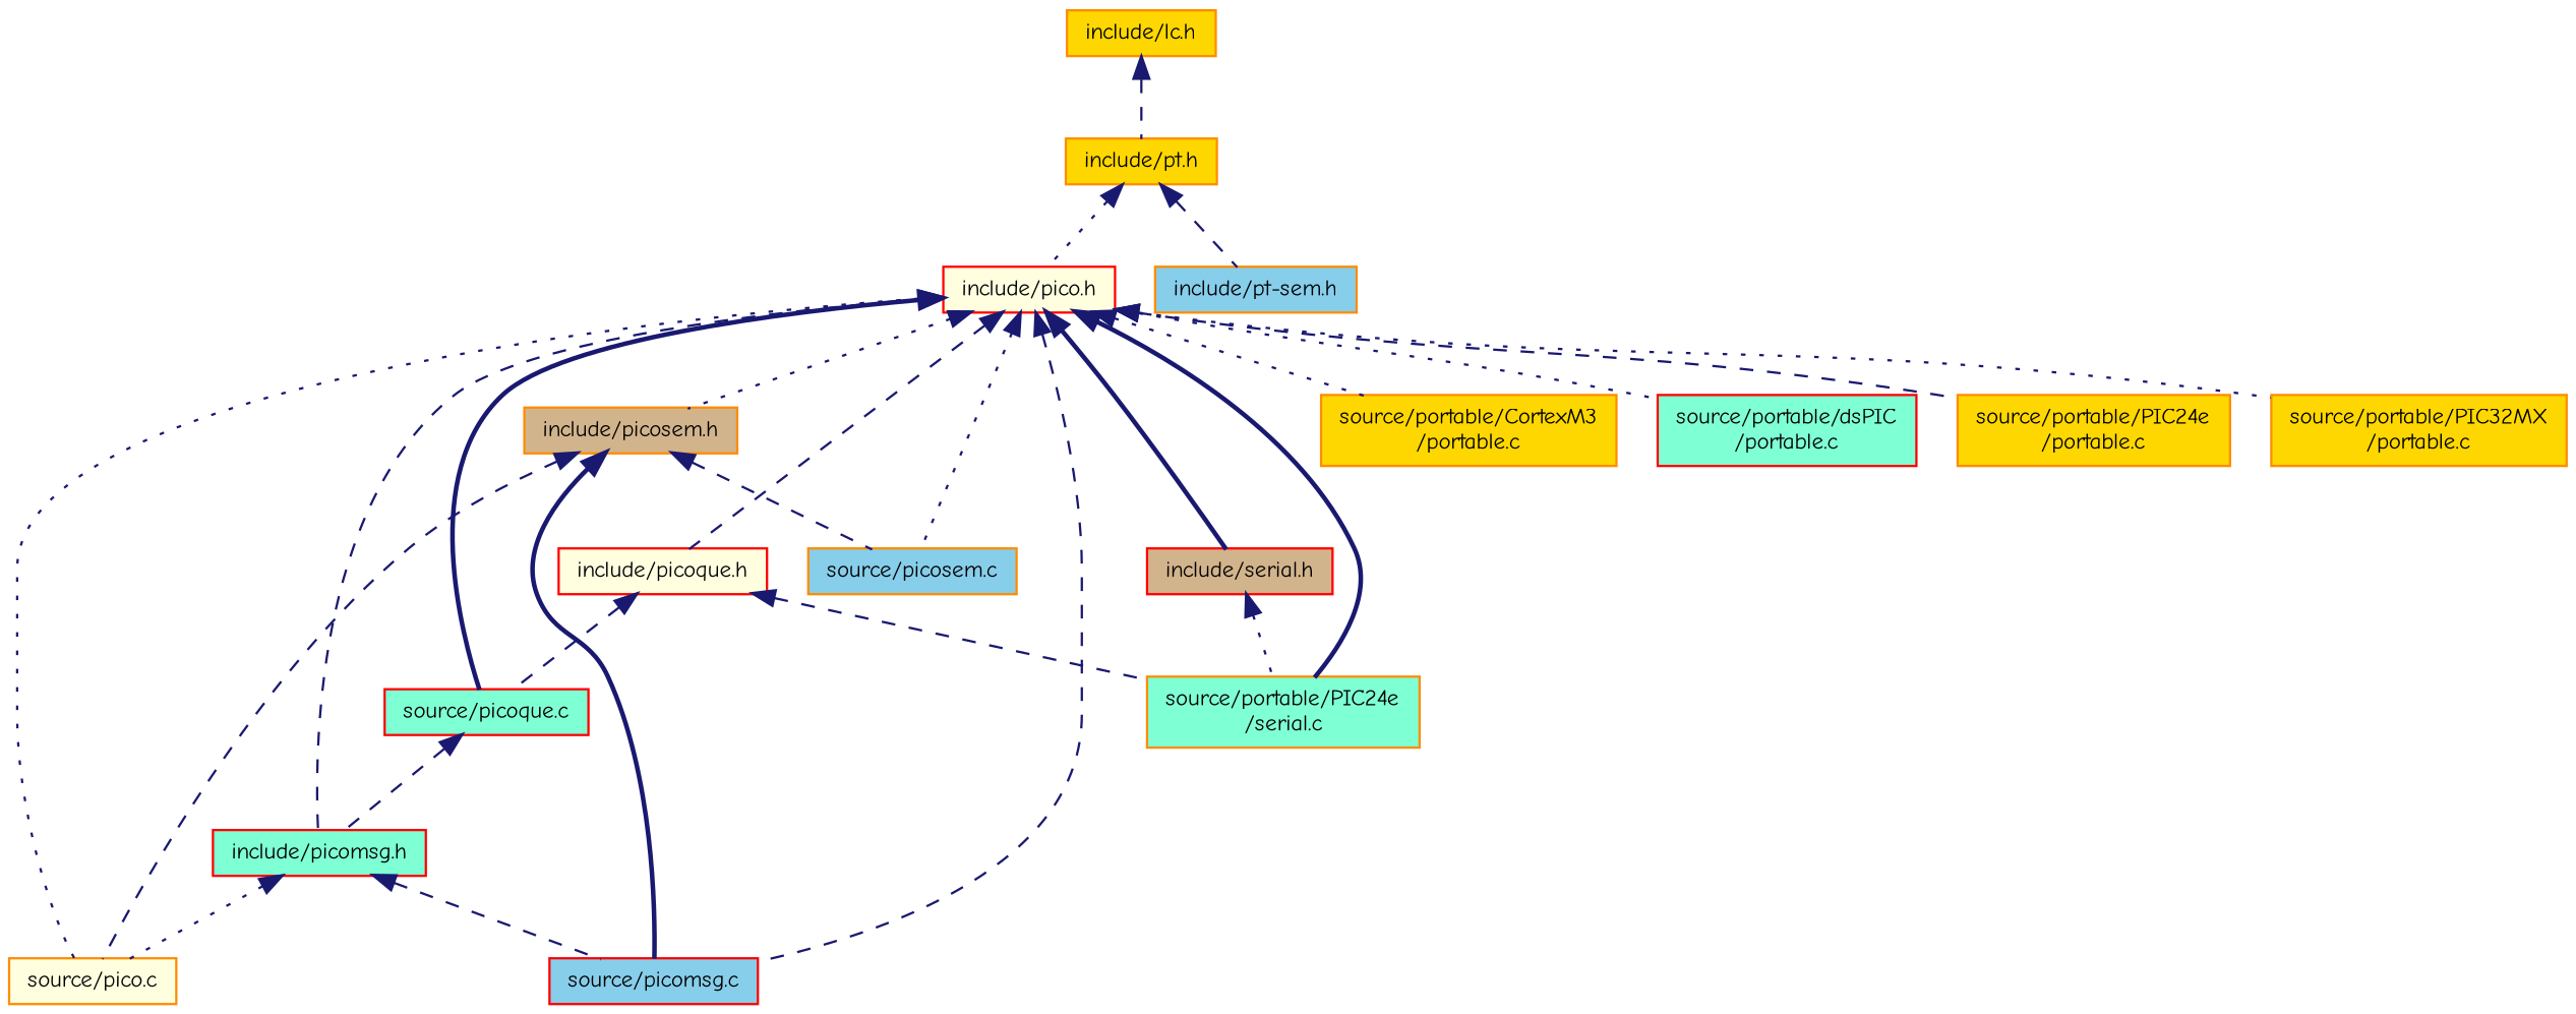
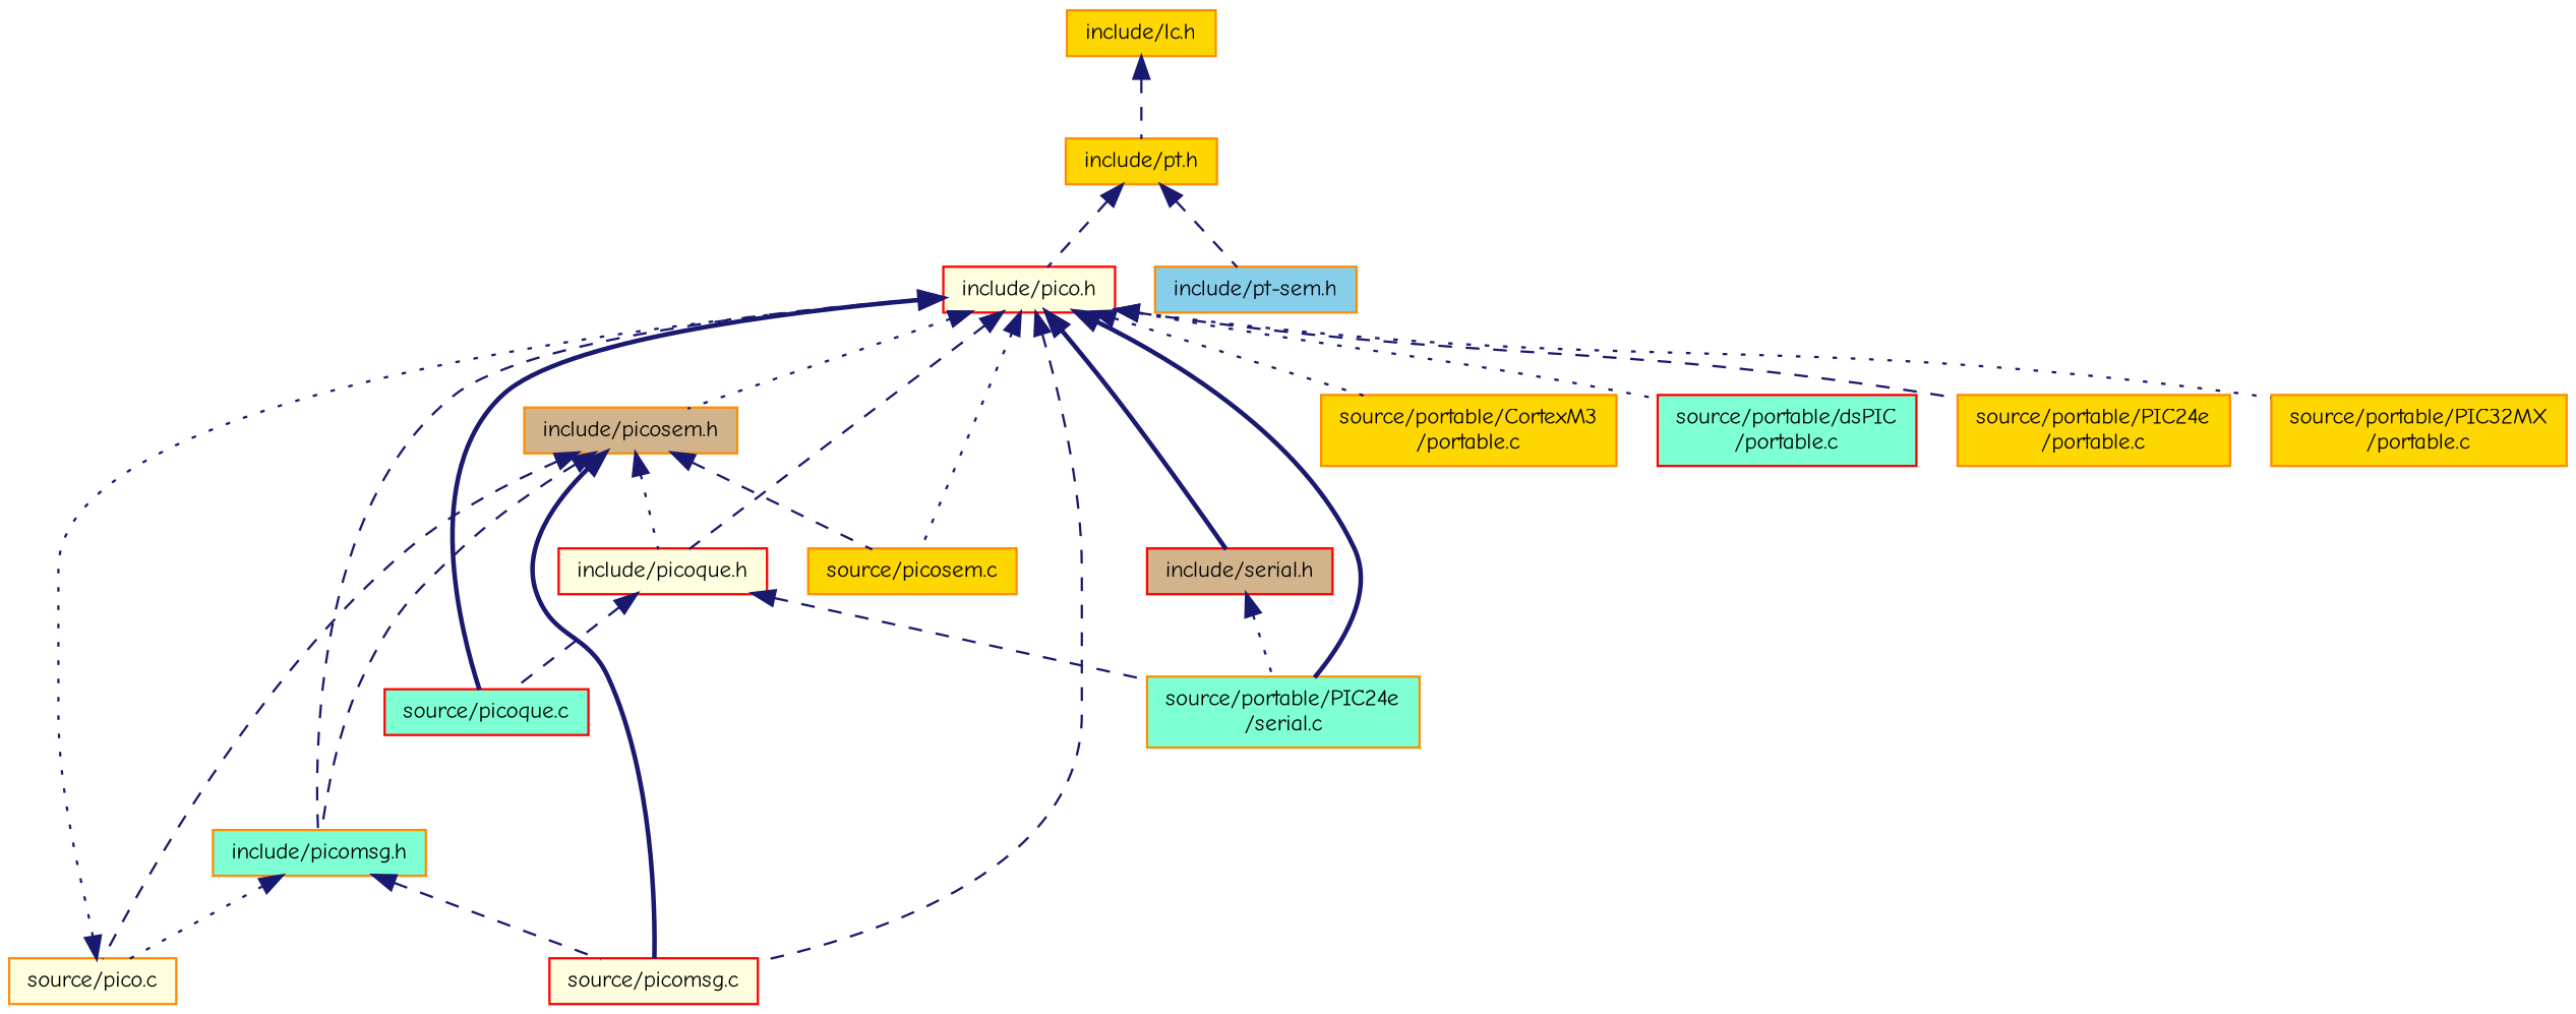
  digraph {
    fontname="Comic Neue"
    node [color=darkorange fillcolor=gold fontname="Comic Neue" fontsize=10 shape=record style=filled]
    edge [color=midnightblue dir=back fontname="Comic Neue" fontsize=10 labelfontname=Helvetica labelfontsize=10 style=dashed]
    n1 [fontcolor=black height=0.2 label="include/lc.h" width=0.4]
    n2 [height=0.2 label="include/pt.h" width=0.4]
    n3 [color=red fillcolor=lightyellow height=0.2 label="include/pico.h" width=0.4]
    n4 [fillcolor=skyblue height=0.2 label="include/pt-sem.h" width=0.4]
-   n5 [color=red fillcolor=aquamarine height=0.2 label="include/picomsg.h" width=0.4]
+   n5 [fillcolor=aquamarine height=0.2 label="include/picomsg.h" width=0.4]
    n6 [fillcolor=lightyellow height=0.2 label="source/pico.c" width=0.4]
-   n7 [color=red fillcolor=skyblue height=0.2 label="source/picomsg.c" width=0.4]
+   n7 [color=red fillcolor=lightyellow height=0.2 label="source/picomsg.c" width=0.4]
    n8 [fillcolor=tan height=0.2 label="include/picosem.h" width=0.4]
    n9 [color=red fillcolor=lightyellow height=0.2 label="include/picoque.h" width=0.4]
    n10 [color=red fillcolor=aquamarine height=0.2 label="source/picoque.c" width=0.4]
    n11 [fillcolor=aquamarine height=0.2 label="source/portable/PIC24e\l/serial.c" width=0.4]
-   n12 [fillcolor=skyblue height=0.2 label="source/picosem.c" width=0.4]
+   n12 [height=0.2 label="source/picosem.c" width=0.4]
    n13 [color=red fillcolor=tan height=0.2 label="include/serial.h" width=0.4]
    n14 [height=0.2 label="source/portable/CortexM3\l/portable.c" width=0.4]
    n15 [color=red fillcolor=aquamarine height=0.2 label="source/portable/dsPIC\l/portable.c" width=0.4]
    n16 [height=0.2 label="source/portable/PIC24e\l/portable.c" width=0.4]
    n17 [height=0.2 label="source/portable/PIC32MX\l/portable.c" width=0.4]
    n1 -> n2
-   n2 -> n3 [style=dotted]
+   n2 -> n3
    n2 -> n4
    n3 -> n5
-   n3 -> n6 [style=dotted]
+   n6 -> n3 [style=dotted]
    n3 -> n7
    n3 -> n8 [style=dotted]
    n3 -> n9
    n3 -> n10 [style=bold]
    n3 -> n11 [style=bold]
    n3 -> n12 [style=dotted]
    n3 -> n13 [style=bold]
    n3 -> n14 [style=dotted]
    n3 -> n15 [style=dotted]
    n3 -> n16
    n3 -> n17 [style=dotted]
    n5 -> n6 [style=dotted]
    n5 -> n7
-   n10 -> n5
+   n8 -> n5
    n8 -> n6
    n8 -> n7 [style=bold]
+   n8 -> n9 [style=dotted]
    n8 -> n12
    n9 -> n10
    n9 -> n11
    n13 -> n11 [style=dotted]
  }
